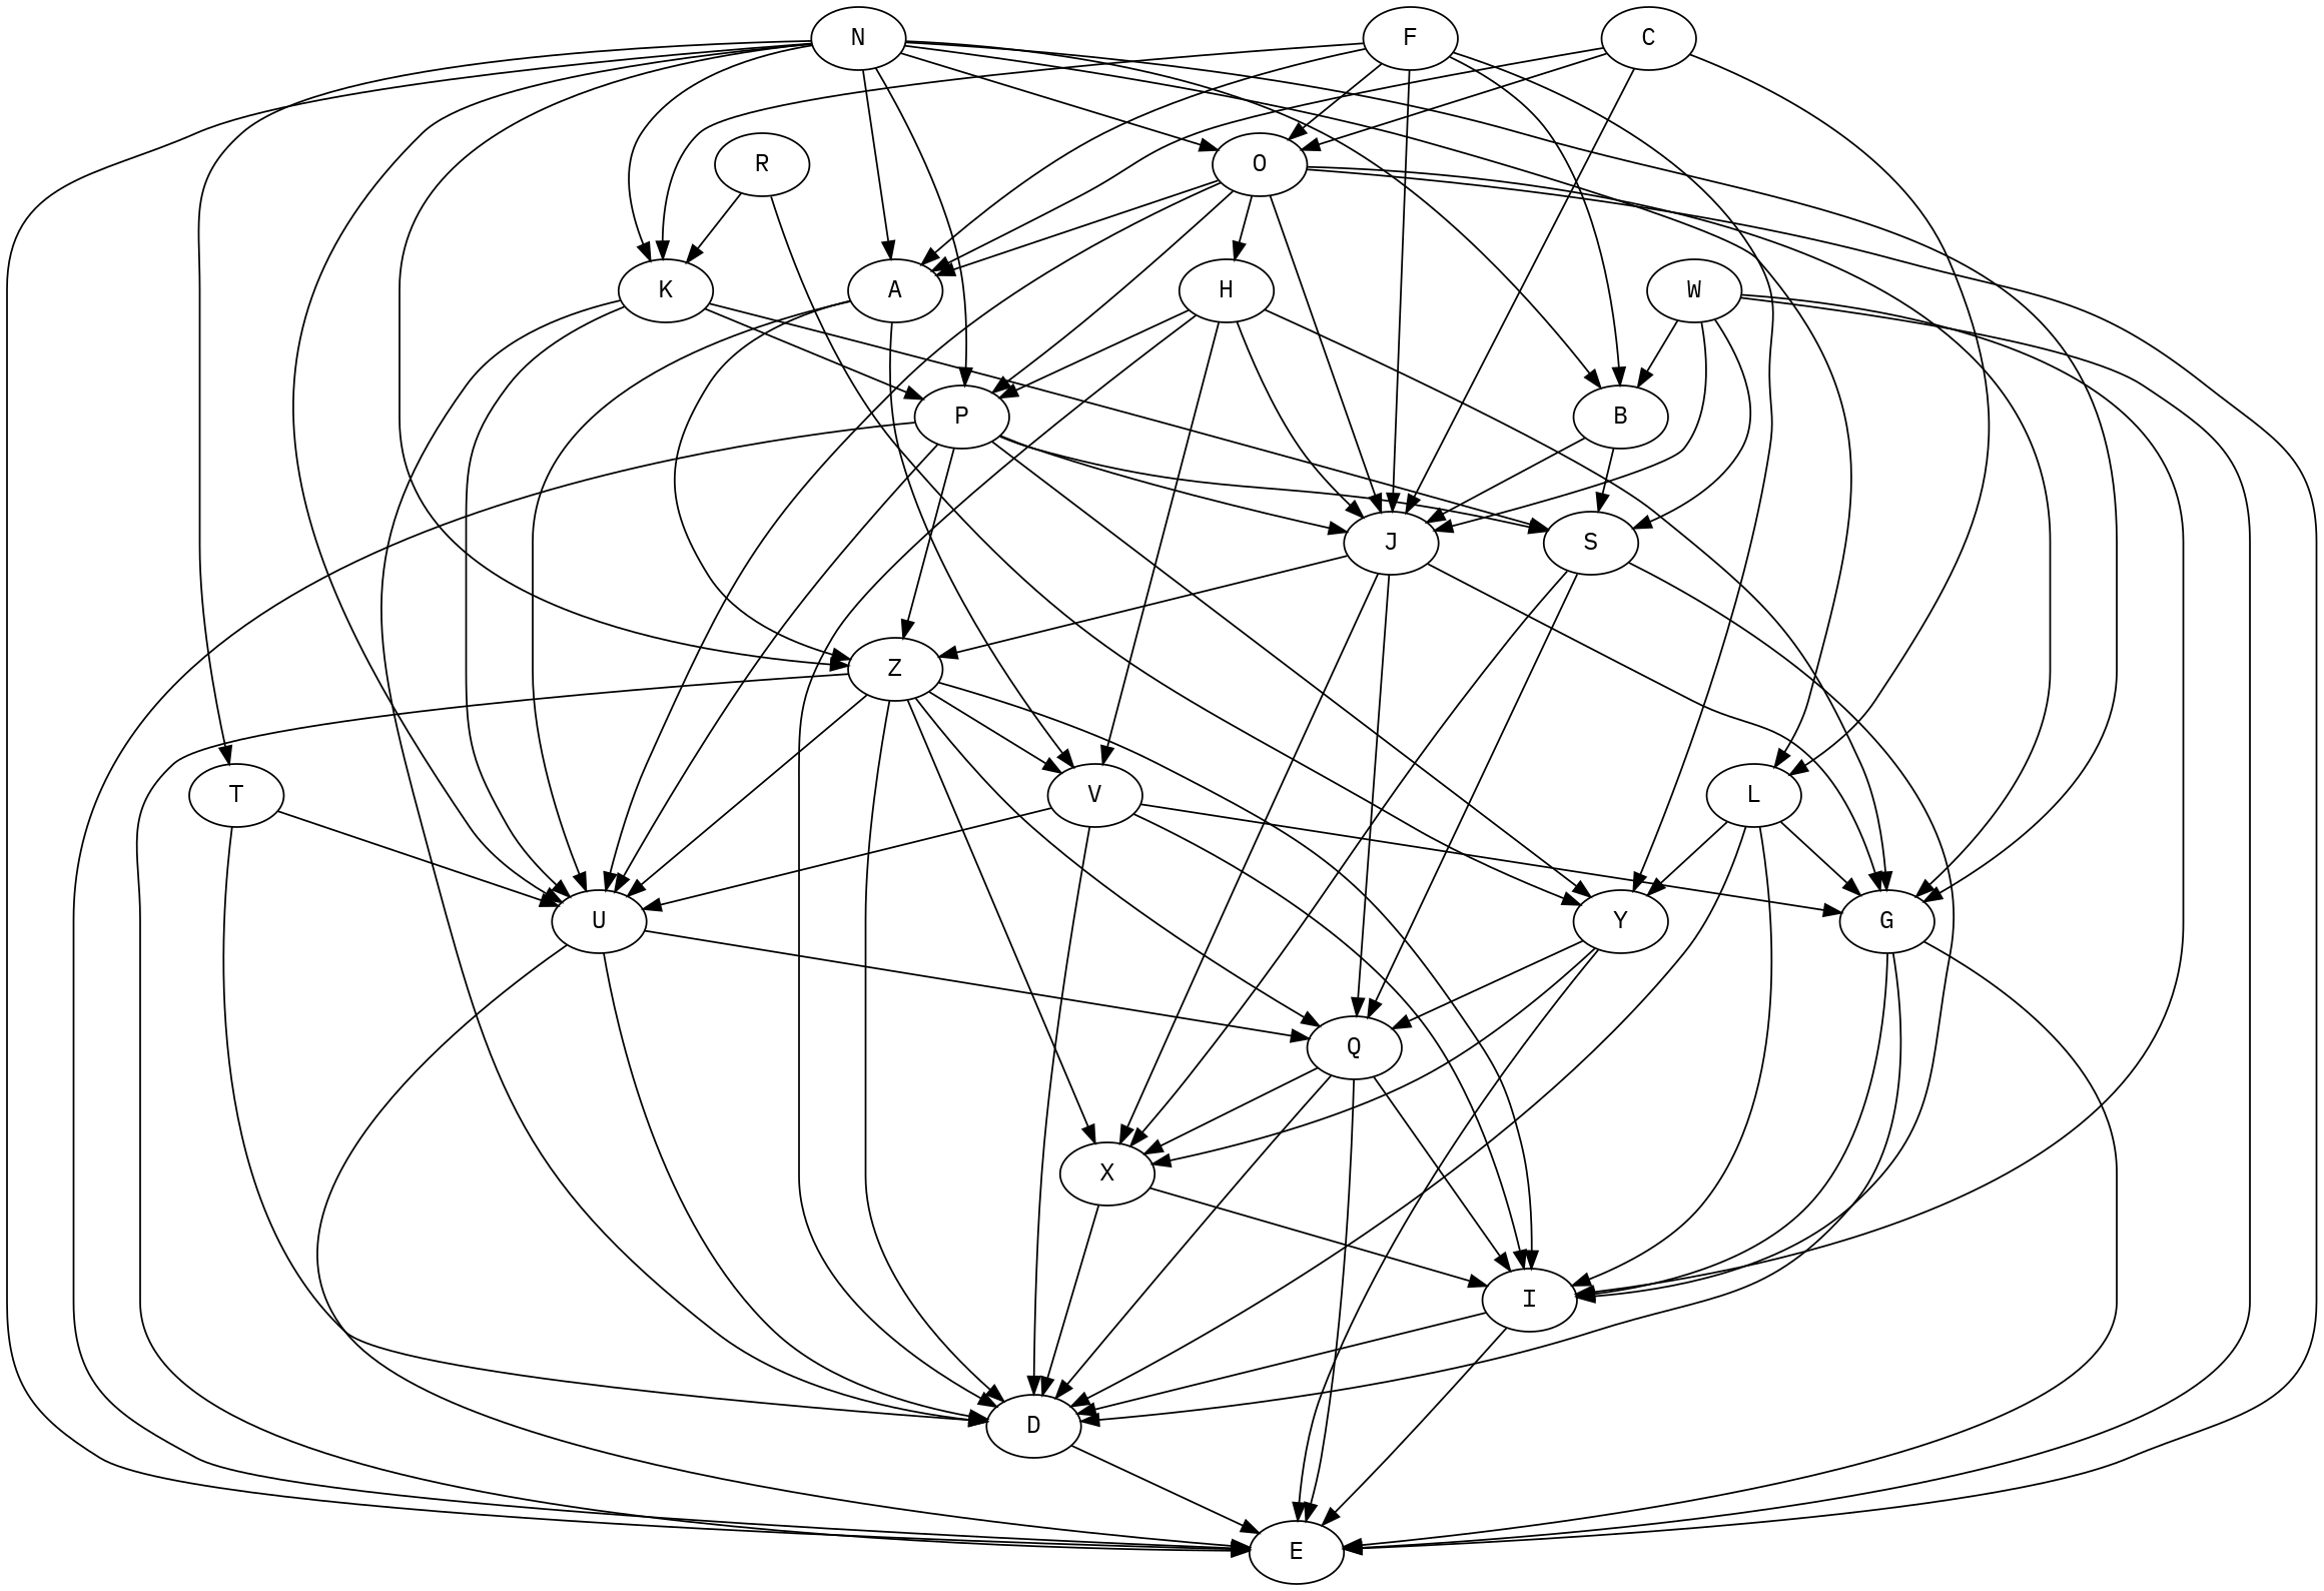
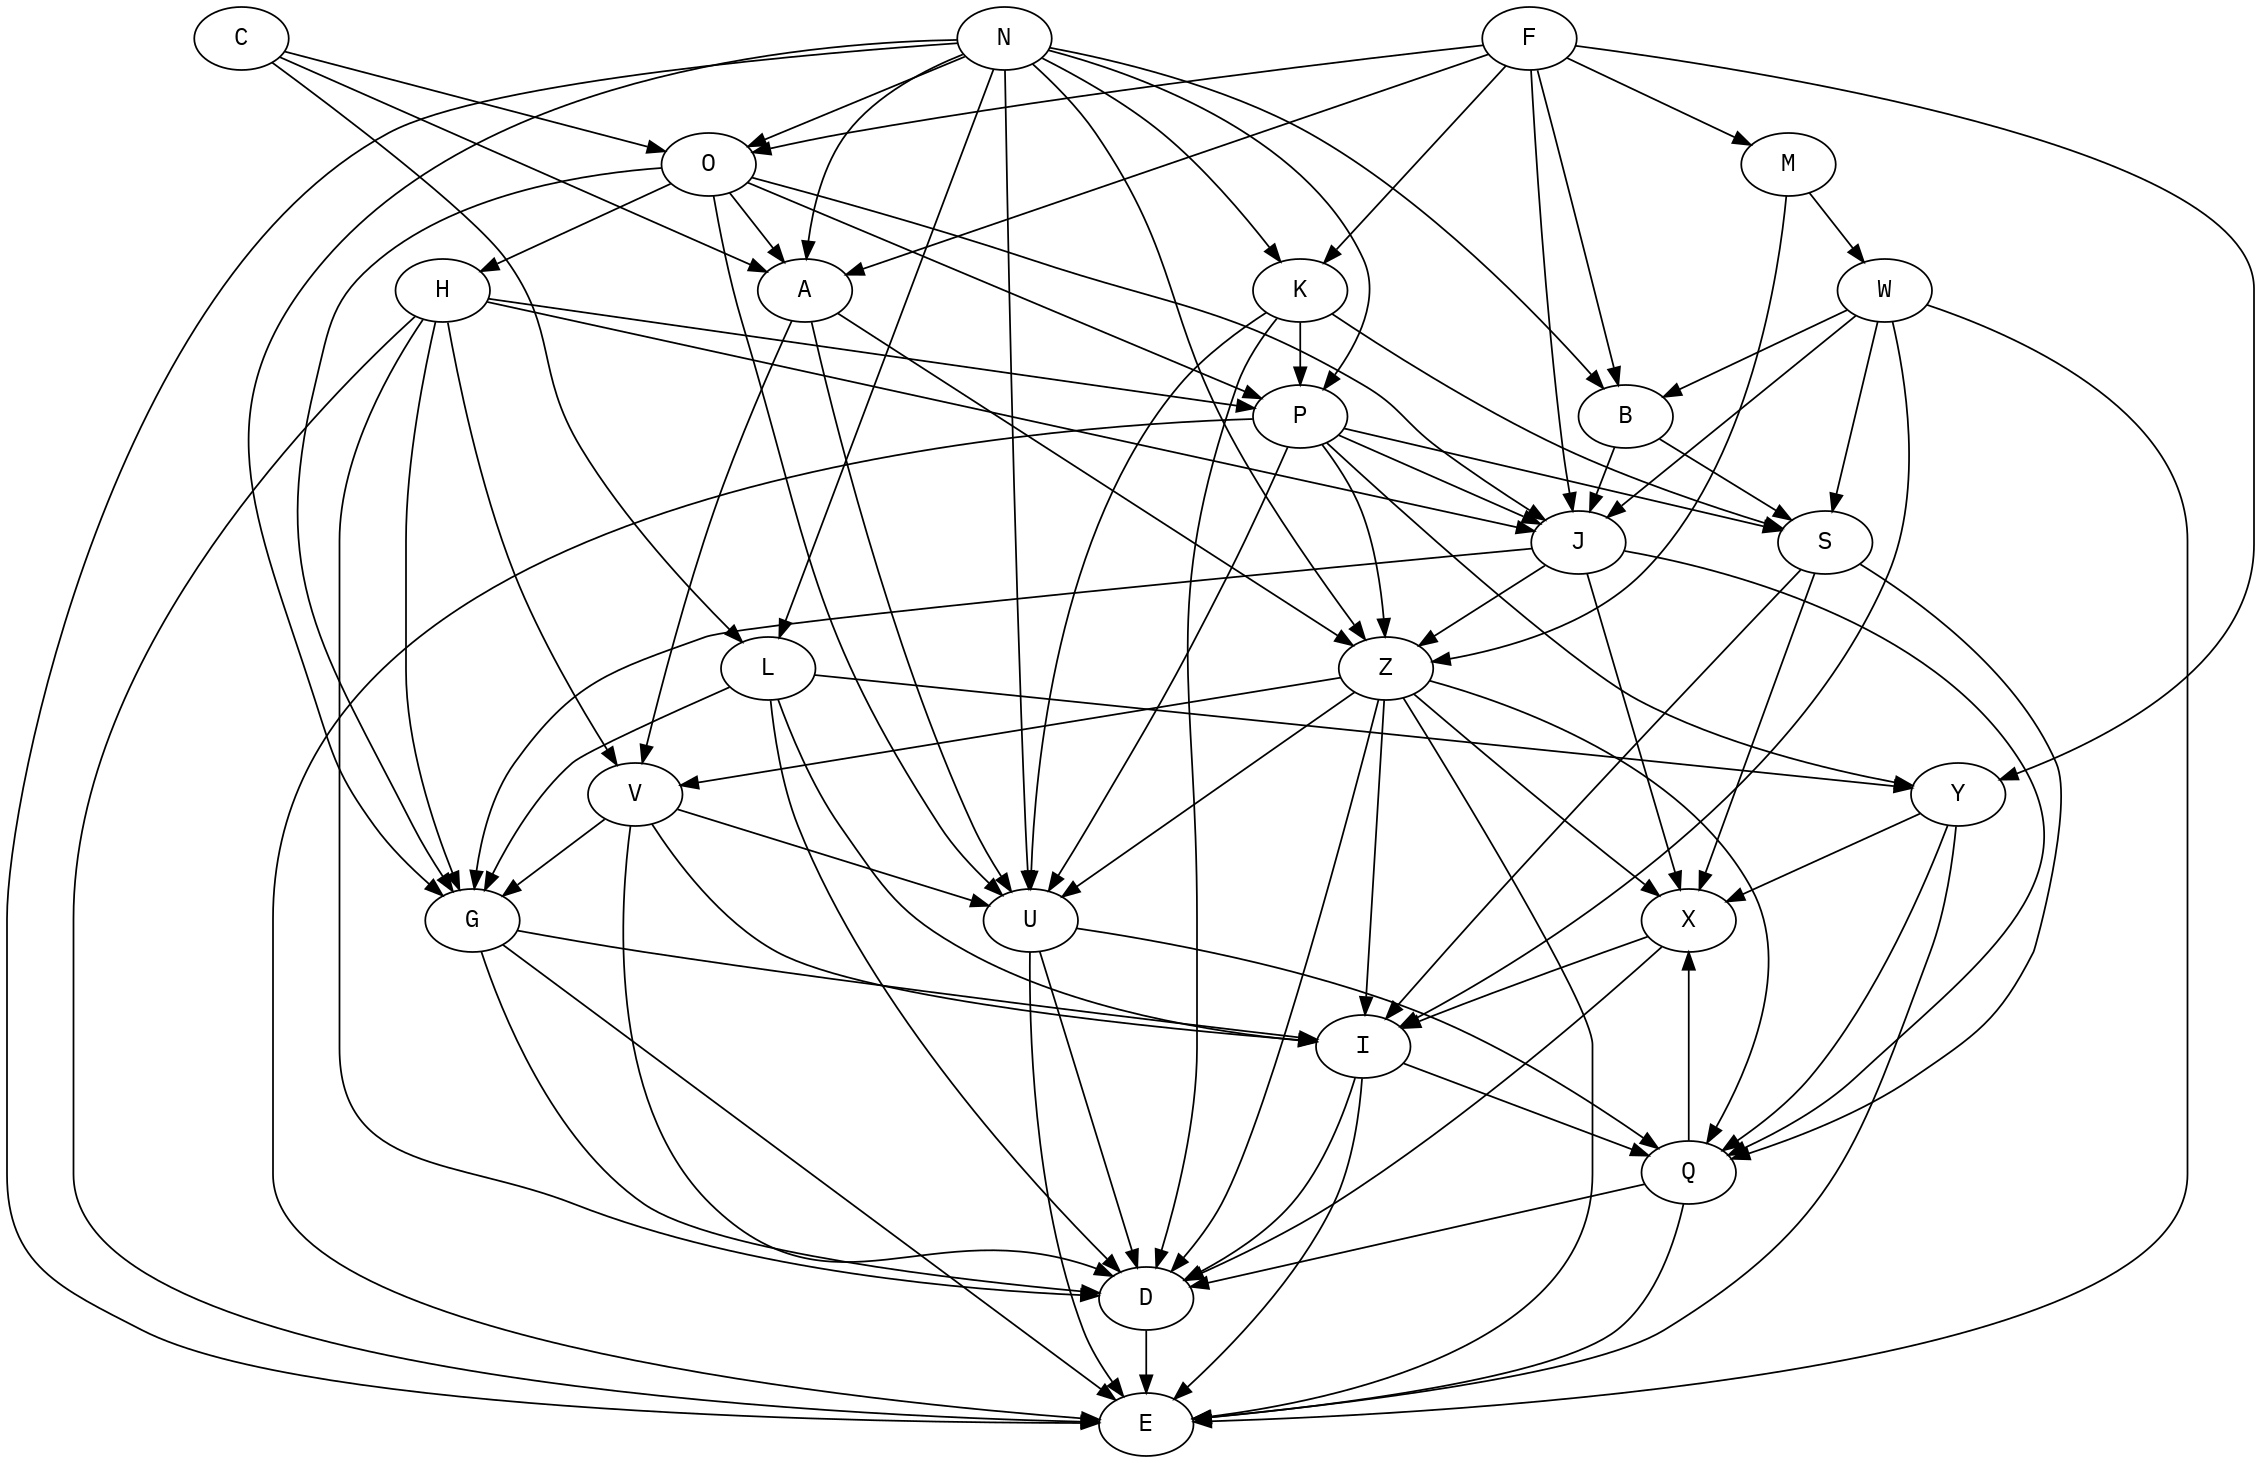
  digraph {
    fontname="IBM Plex Mono"
    node [fontname="IBM Plex Mono"]
    edge [fontname="IBM Plex Mono"]
-   R
    Y
    K
    E
    X
    Q
    P
    U
    D
    S
    I
    N
-   T
    L
    B
    O
    Z
    A
    G
    J
    H
    V
    C
    F
+   M
    W
-   R -> Y
-   R -> K
    Y -> E
    Y -> X
    Y -> Q
    K -> P
    K -> U
    K -> D
    K -> S
    X -> D
    X -> I
    Q -> E
    Q -> X
    Q -> D
-   Q -> I
+   I -> Q
    P -> Y
    P -> E
    P -> U
    P -> S
    P -> Z
    P -> J
    U -> E
    U -> Q
    U -> D
    D -> E
    S -> X
    S -> Q
    S -> I
    I -> E
    I -> D
    N -> K
    N -> E
    N -> P
    N -> U
-   N -> T
    N -> L
    N -> B
    N -> O
    N -> Z
    N -> A
    N -> G
-   T -> U
-   T -> D
    L -> Y
    L -> D
    L -> I
    L -> G
    B -> S
    B -> J
-   O -> E
+   H -> E
    O -> P
    O -> U
    O -> A
    O -> G
    O -> J
    O -> H
    Z -> E
    Z -> X
    Z -> Q
    Z -> U
    Z -> D
    Z -> I
    Z -> V
    A -> U
    A -> Z
    A -> V
    G -> E
    G -> D
    G -> I
    J -> X
    J -> Q
    J -> Z
    J -> G
    H -> P
    H -> D
    H -> G
    H -> J
    H -> V
    V -> U
    V -> D
    V -> I
    V -> G
    C -> L
    C -> O
    C -> A
-   C -> J
    F -> Y
    F -> K
    F -> B
    F -> O
    F -> A
    F -> J
+   F -> M
+   M -> Z
+   M -> W
    W -> E
    W -> S
    W -> I
    W -> B
    W -> J
  }
